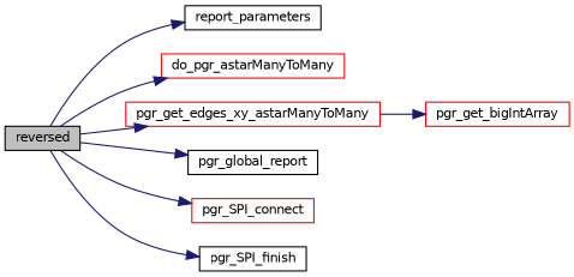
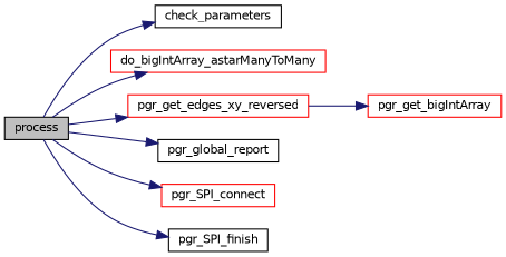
  digraph {
    rankdir=LR
    node [color=black fillcolor=white fontname=Helvetica fontsize=10 shape=record style=filled]
    edge [color=midnightblue fontname=Helvetica fontsize=10 labelfontname=Helvetica labelfontsize=10 style=solid]
-   n1 [fillcolor=grey75 fontcolor=black height=0.2 label=reversed width=0.4]
-   n2 [height=0.2 label=report_parameters width=0.4]
-   n3 [color=red height=0.2 label=do_pgr_astarManyToMany width=0.4]
-   n4 [color=red height=0.2 label=pgr_get_edges_xy_astarManyToMany width=0.4]
+   n1 [fillcolor=grey75 fontcolor=black height=0.2 label=process width=0.4]
+   n2 [height=0.2 label=check_parameters width=0.4]
+   n3 [color=red height=0.2 label=do_bigIntArray_astarManyToMany width=0.4]
+   n4 [color=red height=0.2 label=pgr_get_edges_xy_reversed width=0.4]
    n5 [height=0.2 label=pgr_global_report width=0.4]
    n6 [color=red height=0.2 label=pgr_SPI_connect width=0.4]
    n7 [height=0.2 label=pgr_SPI_finish width=0.4]
    n8 [color=red height=0.2 label=pgr_get_bigIntArray width=0.4]
    n1 -> n2
    n1 -> n3
    n1 -> n4
    n1 -> n5
    n1 -> n6
    n1 -> n7
    n4 -> n8
  }
